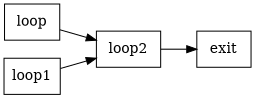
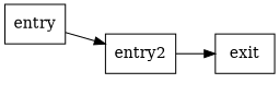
  digraph {
    rankdir=LR
    node [shape=box]
-   entry [label=loop]
-   loop2
-   loop1
+   entry
+   loop2 [label=entry2]
    exit
    entry -> loop2
    loop2 -> exit
-   loop1 -> loop2
  }
